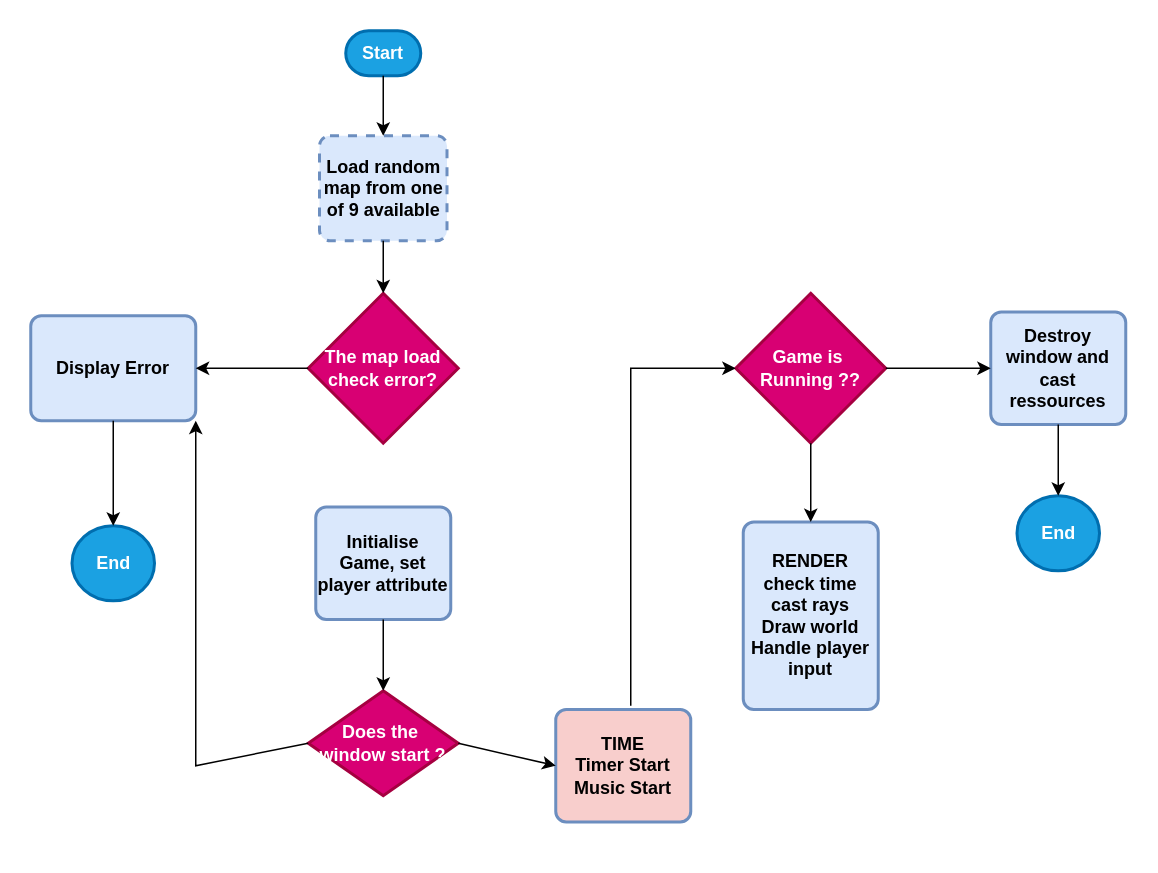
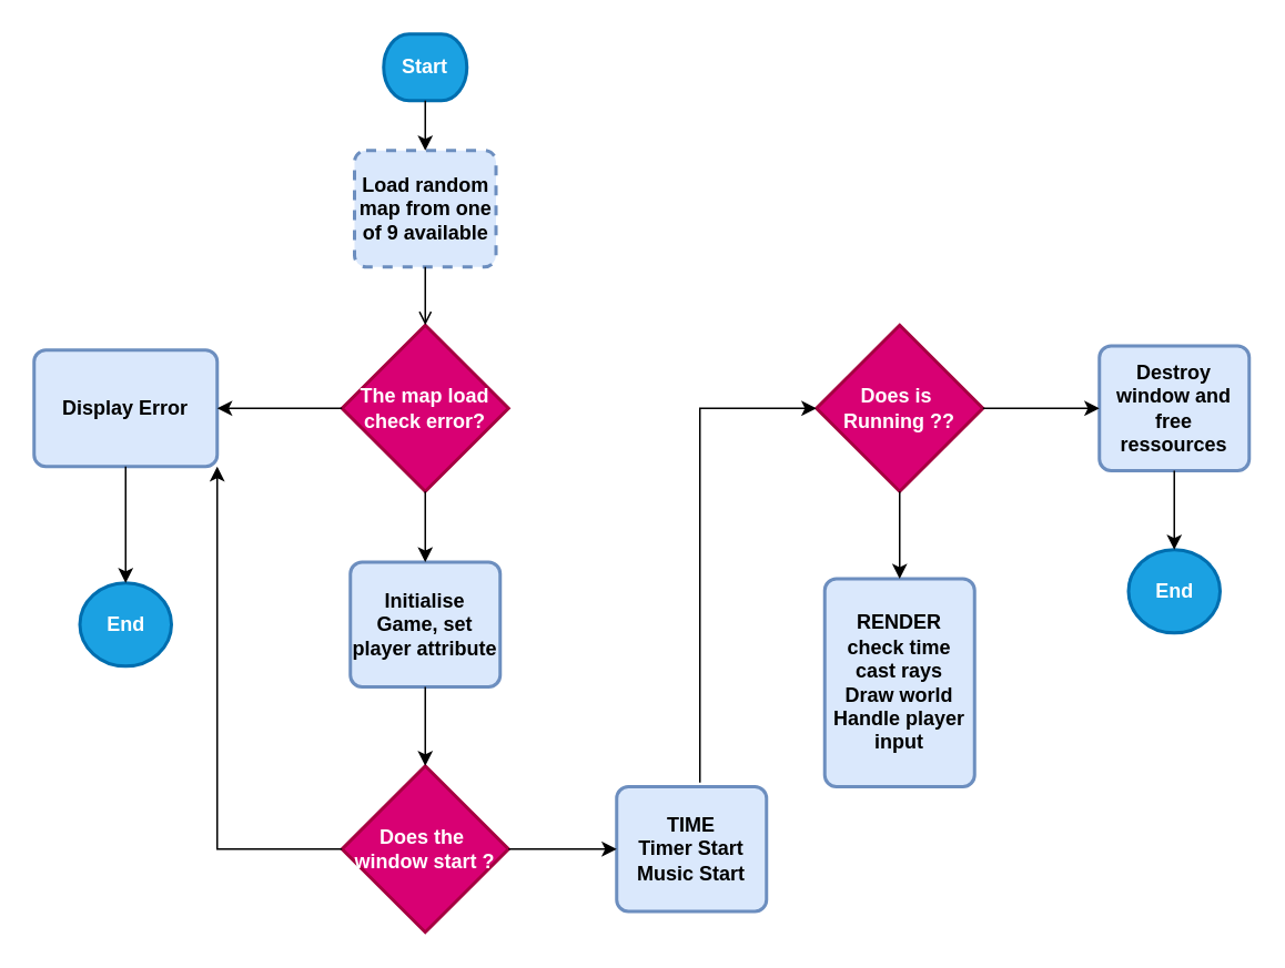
  <mxCell id="0" />
  <mxCell id="1" parent="0" />
- <mxCell id="2" value="Start" style="strokeWidth=2;html=1;shape=mxgraph.flowchart.terminator;whiteSpace=wrap;fillColor=#1ba1e2;fontColor=#ffffff;strokeColor=#006EAF;fontStyle=1" vertex="1" parent="1"><mxGeometry x="230" y="20" width="50" height="30" as="geometry" /></mxCell>
+ <mxCell id="2" value="Start" style="strokeWidth=2;html=1;shape=mxgraph.flowchart.terminator;whiteSpace=wrap;fillColor=#1ba1e2;fontColor=#ffffff;strokeColor=#006EAF;fontStyle=1" vertex="1" parent="1"><mxGeometry x="230" y="20" width="50" height="40" as="geometry" /></mxCell>
  <mxCell id="3" value="Load random map from one of 9 available" style="rounded=1;whiteSpace=wrap;html=1;absoluteArcSize=1;arcSize=14;strokeWidth=2;fillColor=#dae8fc;strokeColor=#6c8ebf;fontStyle=1;dashed=1;" vertex="1" parent="1"><mxGeometry x="212.5" y="90" width="85" height="70" as="geometry" /></mxCell>
  <mxCell id="4" value="The map load check error?" style="strokeWidth=2;html=1;shape=mxgraph.flowchart.decision;whiteSpace=wrap;fillColor=#d80073;fontColor=#ffffff;strokeColor=#A50040;fontStyle=1" vertex="1" parent="1"><mxGeometry x="205" y="195" width="100" height="100" as="geometry" /></mxCell>
  <mxCell id="5" value="Display Error " style="rounded=1;whiteSpace=wrap;html=1;absoluteArcSize=1;arcSize=14;strokeWidth=2;fillColor=#dae8fc;strokeColor=#6c8ebf;fontStyle=1" vertex="1" parent="1"><mxGeometry x="20" y="210" width="110" height="70" as="geometry" /></mxCell>
  <mxCell id="6" value="End" style="strokeWidth=2;html=1;shape=mxgraph.flowchart.start_2;whiteSpace=wrap;fillColor=#1ba1e2;fontColor=#ffffff;strokeColor=#006EAF;fontStyle=1" vertex="1" parent="1"><mxGeometry x="47.5" y="350" width="55" height="50" as="geometry" /></mxCell>
  <mxCell id="7" value="Initialise Game, set player attribute " style="rounded=1;whiteSpace=wrap;html=1;absoluteArcSize=1;arcSize=14;strokeWidth=2;fillColor=#dae8fc;strokeColor=#6c8ebf;fontStyle=1" vertex="1" parent="1"><mxGeometry x="210" y="337.5" width="90" height="75" as="geometry" /></mxCell>
- <mxCell id="8" value="&lt;div&gt;Does the&amp;nbsp;&lt;/div&gt;&lt;div&gt;window start ?&lt;/div&gt;" style="strokeWidth=2;html=1;shape=mxgraph.flowchart.decision;whiteSpace=wrap;fillColor=#d80073;fontColor=#ffffff;strokeColor=#A50040;fontStyle=1" vertex="1" parent="1"><mxGeometry x="205" y="460" width="100" height="70" as="geometry" /></mxCell>
+ <mxCell id="8" value="&lt;div&gt;Does the&amp;nbsp;&lt;/div&gt;&lt;div&gt;window start ?&lt;/div&gt;" style="strokeWidth=2;html=1;shape=mxgraph.flowchart.decision;whiteSpace=wrap;fillColor=#d80073;fontColor=#ffffff;strokeColor=#A50040;fontStyle=1" vertex="1" parent="1"><mxGeometry x="205" y="460" width="100" height="100" as="geometry" /></mxCell>
  <mxCell id="9" value="&lt;div&gt;RENDER&lt;br&gt;&lt;/div&gt;&lt;div&gt;check time&lt;/div&gt;&lt;div&gt;cast rays&lt;/div&gt;&lt;div&gt;Draw world&lt;/div&gt;&lt;div&gt;Handle player input &lt;br&gt;&lt;/div&gt;" style="rounded=1;whiteSpace=wrap;html=1;absoluteArcSize=1;arcSize=14;strokeWidth=2;fillColor=#dae8fc;strokeColor=#6c8ebf;fontStyle=1" vertex="1" parent="1"><mxGeometry x="495" y="347.5" width="90" height="125" as="geometry" /></mxCell>
- <mxCell id="10" value="&lt;div&gt;Game is&amp;nbsp;&lt;/div&gt;&lt;div&gt;Running ??&lt;/div&gt;" style="strokeWidth=2;html=1;shape=mxgraph.flowchart.decision;whiteSpace=wrap;fillColor=#d80073;fontColor=#ffffff;strokeColor=#A50040;fontStyle=1" vertex="1" parent="1"><mxGeometry x="490" y="195" width="100" height="100" as="geometry" /></mxCell>
- <mxCell id="11" value="&lt;div&gt;TIME&lt;br&gt;&lt;/div&gt;&lt;div&gt;Timer Start&lt;/div&gt;&lt;div&gt;Music Start&lt;br&gt;&lt;/div&gt;" style="rounded=1;whiteSpace=wrap;html=1;absoluteArcSize=1;arcSize=14;strokeWidth=2;fillColor=#f8cecc;strokeColor=#6c8ebf;fontStyle=1;" vertex="1" parent="1"><mxGeometry x="370" y="472.5" width="90" height="75" as="geometry" /></mxCell>
- <mxCell id="12" value="Destroy window and cast ressources" style="rounded=1;whiteSpace=wrap;html=1;absoluteArcSize=1;arcSize=14;strokeWidth=2;fillColor=#dae8fc;strokeColor=#6c8ebf;fontStyle=1" vertex="1" parent="1"><mxGeometry x="660" y="207.5" width="90" height="75" as="geometry" /></mxCell>
+ <mxCell id="10" value="&lt;div&gt;Does is&amp;nbsp;&lt;/div&gt;&lt;div&gt;Running ??&lt;/div&gt;" style="strokeWidth=2;html=1;shape=mxgraph.flowchart.decision;whiteSpace=wrap;fillColor=#d80073;fontColor=#ffffff;strokeColor=#A50040;fontStyle=1" vertex="1" parent="1"><mxGeometry x="490" y="195" width="100" height="100" as="geometry" /></mxCell>
+ <mxCell id="11" value="&lt;div&gt;TIME&lt;br&gt;&lt;/div&gt;&lt;div&gt;Timer Start&lt;/div&gt;&lt;div&gt;Music Start&lt;br&gt;&lt;/div&gt;" style="rounded=1;whiteSpace=wrap;html=1;absoluteArcSize=1;arcSize=14;strokeWidth=2;fillColor=#dae8fc;strokeColor=#6c8ebf;fontStyle=1" vertex="1" parent="1"><mxGeometry x="370" y="472.5" width="90" height="75" as="geometry" /></mxCell>
+ <mxCell id="12" value="Destroy window and free ressources" style="rounded=1;whiteSpace=wrap;html=1;absoluteArcSize=1;arcSize=14;strokeWidth=2;fillColor=#dae8fc;strokeColor=#6c8ebf;fontStyle=1" vertex="1" parent="1"><mxGeometry x="660" y="207.5" width="90" height="75" as="geometry" /></mxCell>
  <mxCell id="13" value="" style="endArrow=classic;html=1;rounded=0;exitX=0.5;exitY=1;exitDx=0;exitDy=0;exitPerimeter=0;entryX=0.5;entryY=0;entryDx=0;entryDy=0;fontStyle=1" edge="1" parent="1" source="10" target="9"><mxGeometry width="50" height="50" relative="1" as="geometry"><mxPoint x="540" y="350" as="sourcePoint" /><mxPoint x="590" y="300" as="targetPoint" /></mxGeometry></mxCell>
  <mxCell id="14" value="" style="endArrow=classic;html=1;rounded=0;exitX=1;exitY=0.5;exitDx=0;exitDy=0;exitPerimeter=0;entryX=0;entryY=0.5;entryDx=0;entryDy=0;fontStyle=1" edge="1" parent="1" source="10" target="12"><mxGeometry width="50" height="50" relative="1" as="geometry"><mxPoint x="550" y="305" as="sourcePoint" /><mxPoint x="550" y="358" as="targetPoint" /></mxGeometry></mxCell>
  <mxCell id="15" value="" style="endArrow=classic;html=1;rounded=0;entryX=0;entryY=0.5;entryDx=0;entryDy=0;exitX=1;exitY=0.5;exitDx=0;exitDy=0;exitPerimeter=0;fontStyle=1" edge="1" parent="1" source="8" target="11"><mxGeometry width="50" height="50" relative="1" as="geometry"><mxPoint x="300" y="510" as="sourcePoint" /><mxPoint x="550" y="358" as="targetPoint" /></mxGeometry></mxCell>
  <mxCell id="16" value="" style="endArrow=classic;html=1;rounded=0;entryX=0.5;entryY=0;entryDx=0;entryDy=0;exitX=0.5;exitY=1;exitDx=0;exitDy=0;entryPerimeter=0;fontStyle=1" edge="1" parent="1" source="7" target="8"><mxGeometry width="50" height="50" relative="1" as="geometry"><mxPoint x="315" y="520" as="sourcePoint" /><mxPoint x="380" y="520" as="targetPoint" /></mxGeometry></mxCell>
+ <mxCell id="17" value="" style="endArrow=classic;html=1;rounded=0;entryX=0.5;entryY=0;entryDx=0;entryDy=0;exitX=0.5;exitY=1;exitDx=0;exitDy=0;exitPerimeter=0;fontStyle=1" edge="1" parent="1" source="4" target="7"><mxGeometry width="50" height="50" relative="1" as="geometry"><mxPoint x="265" y="423" as="sourcePoint" /><mxPoint x="265" y="470" as="targetPoint" /></mxGeometry></mxCell>
  <mxCell id="18" value="" style="endArrow=classic;html=1;rounded=0;entryX=1;entryY=0.5;entryDx=0;entryDy=0;exitX=0;exitY=0.5;exitDx=0;exitDy=0;exitPerimeter=0;fontStyle=1" edge="1" parent="1" source="4" target="5"><mxGeometry width="50" height="50" relative="1" as="geometry"><mxPoint x="265" y="305" as="sourcePoint" /><mxPoint x="265" y="348" as="targetPoint" /></mxGeometry></mxCell>
  <mxCell id="19" value="" style="endArrow=classic;html=1;rounded=0;entryX=0.5;entryY=0;entryDx=0;entryDy=0;exitX=0.5;exitY=1;exitDx=0;exitDy=0;entryPerimeter=0;fontStyle=1" edge="1" parent="1" source="5" target="6"><mxGeometry width="50" height="50" relative="1" as="geometry"><mxPoint x="215" y="255" as="sourcePoint" /><mxPoint x="140" y="255" as="targetPoint" /></mxGeometry></mxCell>
- <mxCell id="20" value="" style="endArrow=classic;html=1;rounded=0;entryX=0.5;entryY=0;entryDx=0;entryDy=0;exitX=0.5;exitY=1;exitDx=0;exitDy=0;entryPerimeter=0;fontStyle=1" edge="1" parent="1" source="3" target="4"><mxGeometry width="50" height="50" relative="1" as="geometry"><mxPoint x="215" y="255" as="sourcePoint" /><mxPoint x="140" y="255" as="targetPoint" /></mxGeometry></mxCell>
+ <mxCell id="20" value="" style="endArrow=open;html=1;rounded=0;entryX=0.5;entryY=0;entryDx=0;entryDy=0;exitX=0.5;exitY=1;exitDx=0;exitDy=0;entryPerimeter=0;fontStyle=1;" edge="1" parent="1" source="3" target="4"><mxGeometry width="50" height="50" relative="1" as="geometry"><mxPoint x="215" y="255" as="sourcePoint" /><mxPoint x="140" y="255" as="targetPoint" /></mxGeometry></mxCell>
  <mxCell id="21" value="" style="endArrow=classic;html=1;rounded=0;entryX=0.5;entryY=0;entryDx=0;entryDy=0;exitX=0.5;exitY=1;exitDx=0;exitDy=0;exitPerimeter=0;fontStyle=1" edge="1" parent="1" source="2" target="3"><mxGeometry width="50" height="50" relative="1" as="geometry"><mxPoint x="265" y="170" as="sourcePoint" /><mxPoint x="265" y="205" as="targetPoint" /></mxGeometry></mxCell>
  <mxCell id="22" value="" style="endArrow=classic;html=1;rounded=0;entryX=0;entryY=0.5;entryDx=0;entryDy=0;entryPerimeter=0;fontStyle=1" edge="1" parent="1" target="10"><mxGeometry width="50" height="50" relative="1" as="geometry"><mxPoint x="420" y="470" as="sourcePoint" /><mxPoint x="265" y="100" as="targetPoint" /><Array as="points"><mxPoint x="420" y="245" /></Array></mxGeometry></mxCell>
  <mxCell id="23" value="" style="endArrow=classic;html=1;rounded=0;exitX=0;exitY=0.5;exitDx=0;exitDy=0;exitPerimeter=0;fontStyle=1" edge="1" parent="1" source="8"><mxGeometry width="50" height="50" relative="1" as="geometry"><mxPoint x="265" y="423" as="sourcePoint" /><mxPoint x="130" y="280" as="targetPoint" /><Array as="points"><mxPoint x="130" y="510" /></Array></mxGeometry></mxCell>
  <mxCell id="24" value="End" style="strokeWidth=2;html=1;shape=mxgraph.flowchart.start_2;whiteSpace=wrap;fillColor=#1ba1e2;fontColor=#ffffff;strokeColor=#006EAF;fontStyle=1" vertex="1" parent="1"><mxGeometry x="677.5" y="330" width="55" height="50" as="geometry" /></mxCell>
  <mxCell id="25" value="" style="endArrow=classic;html=1;rounded=0;exitX=0.5;exitY=1;exitDx=0;exitDy=0;entryX=0.5;entryY=0;entryDx=0;entryDy=0;entryPerimeter=0;fontStyle=1" edge="1" parent="1" source="12" target="24"><mxGeometry width="50" height="50" relative="1" as="geometry"><mxPoint x="600" y="255" as="sourcePoint" /><mxPoint x="670" y="255" as="targetPoint" /></mxGeometry></mxCell>
